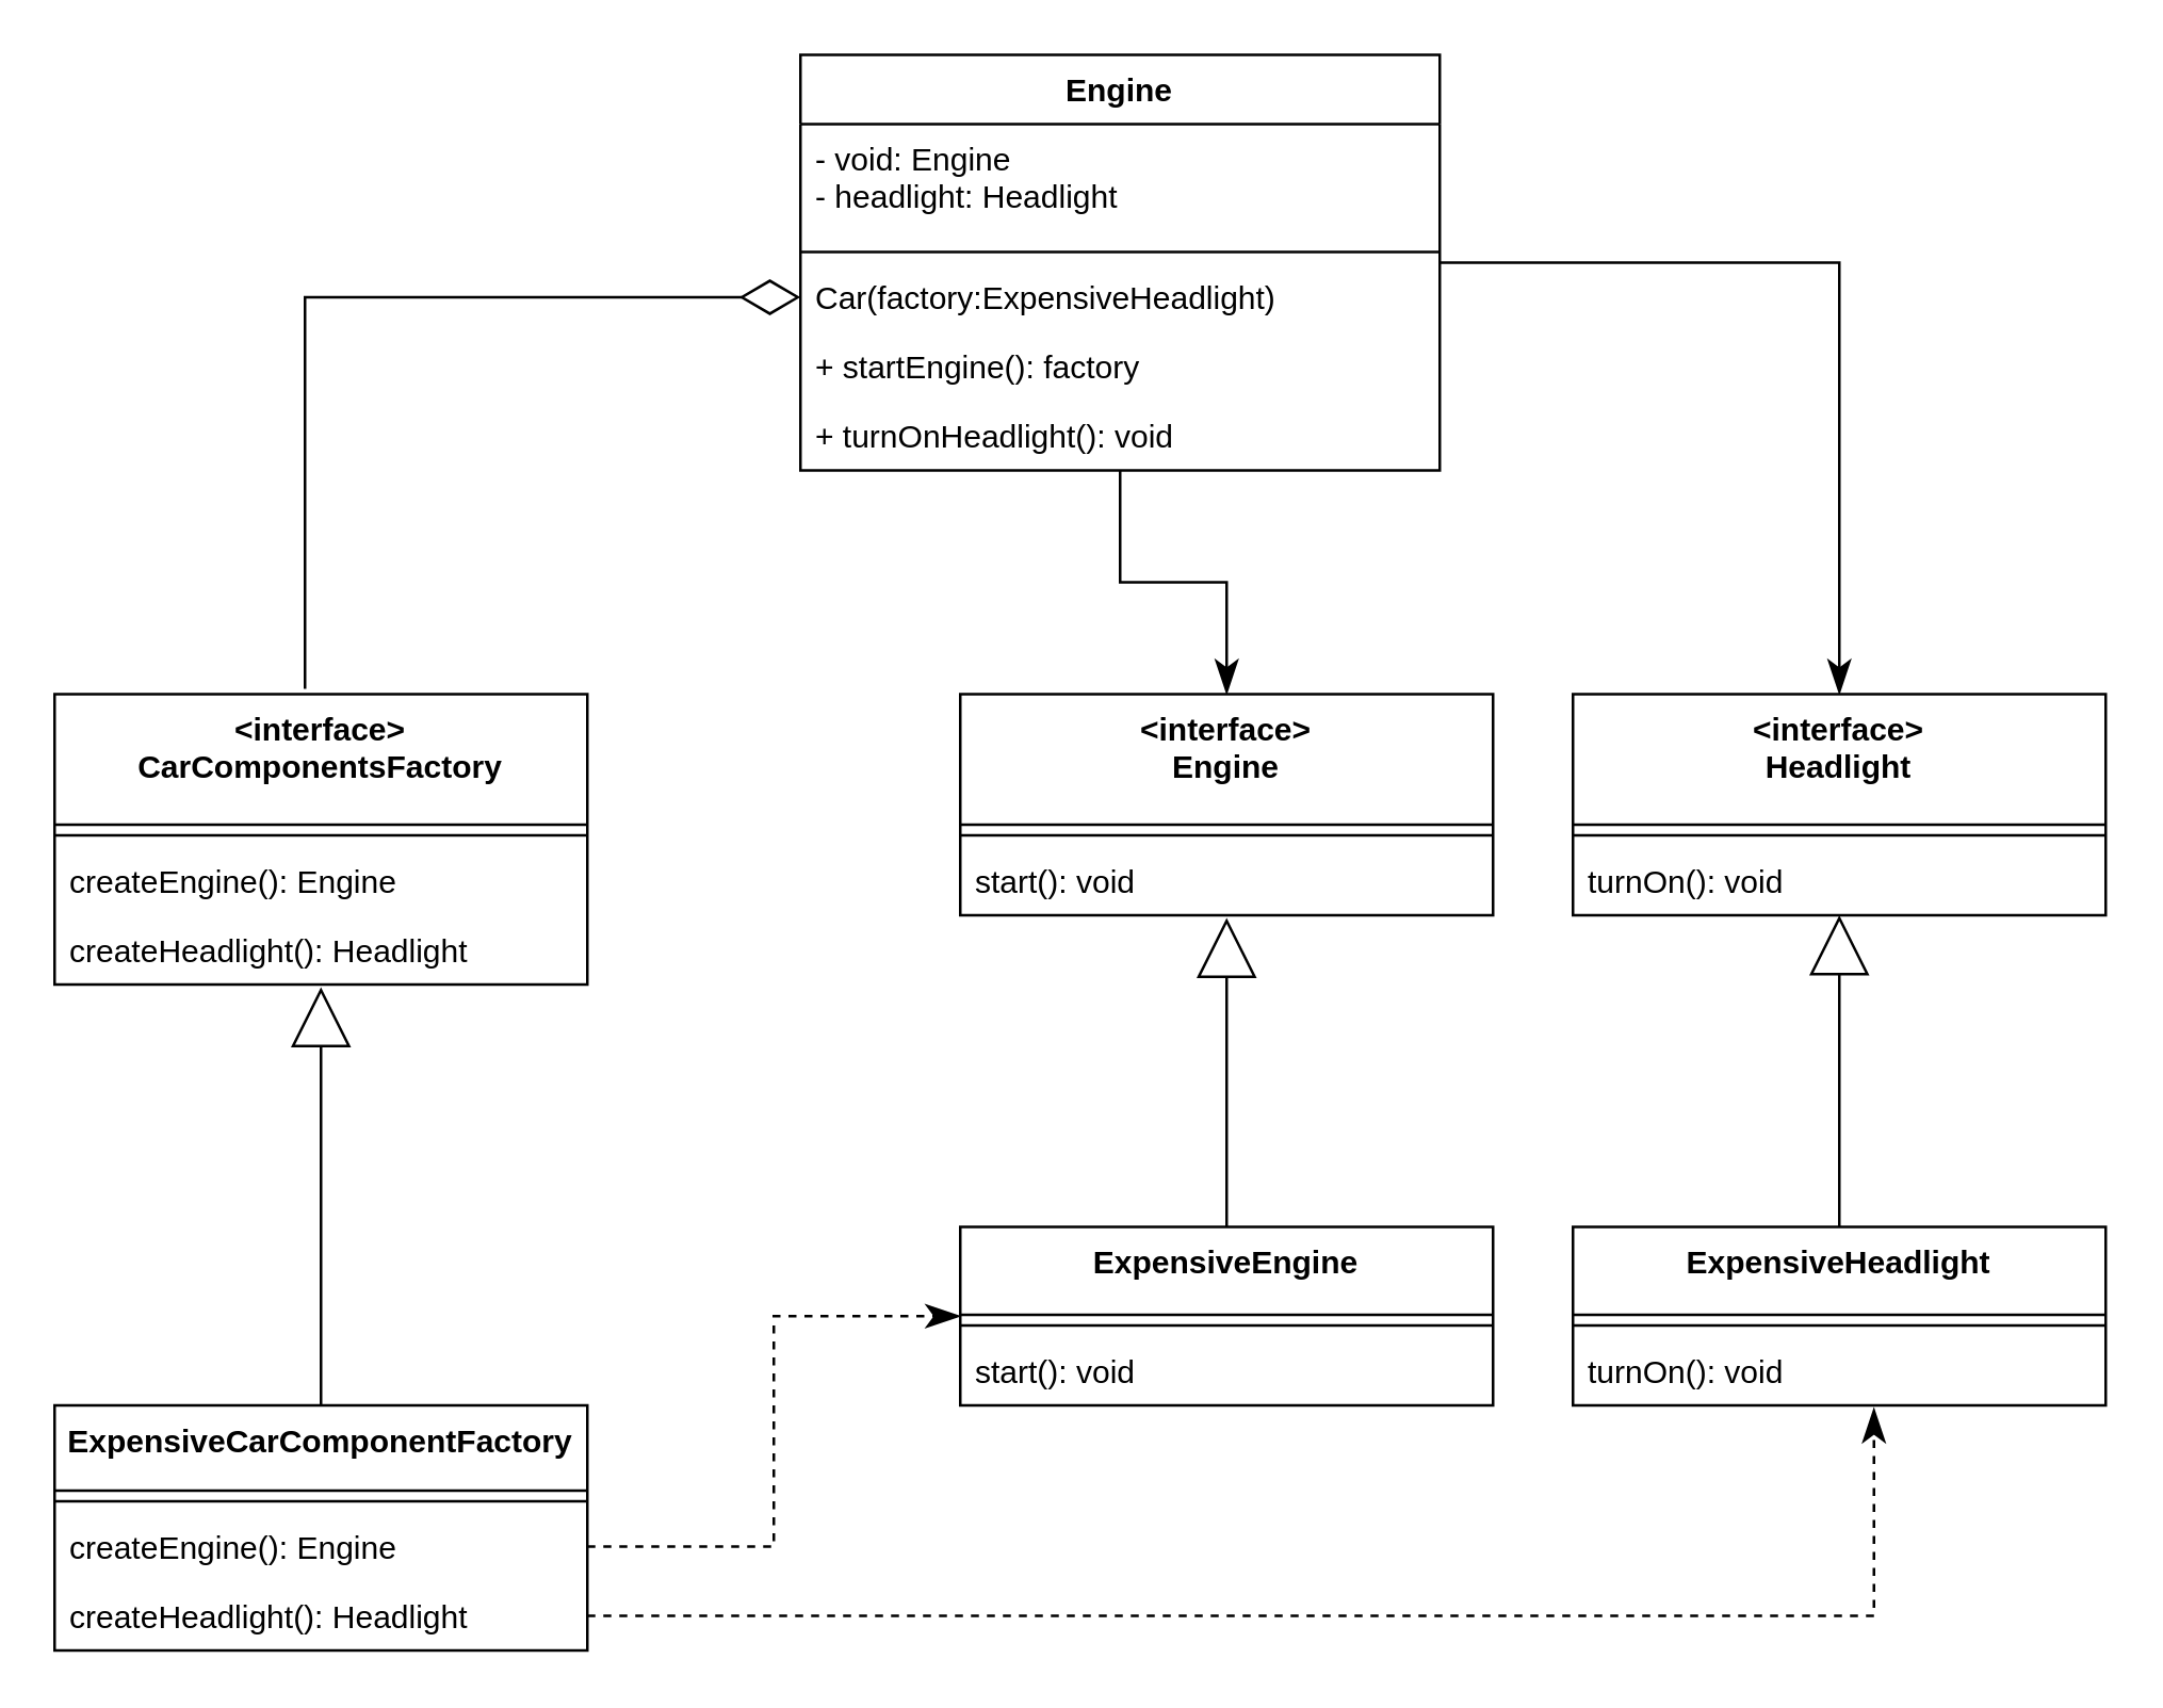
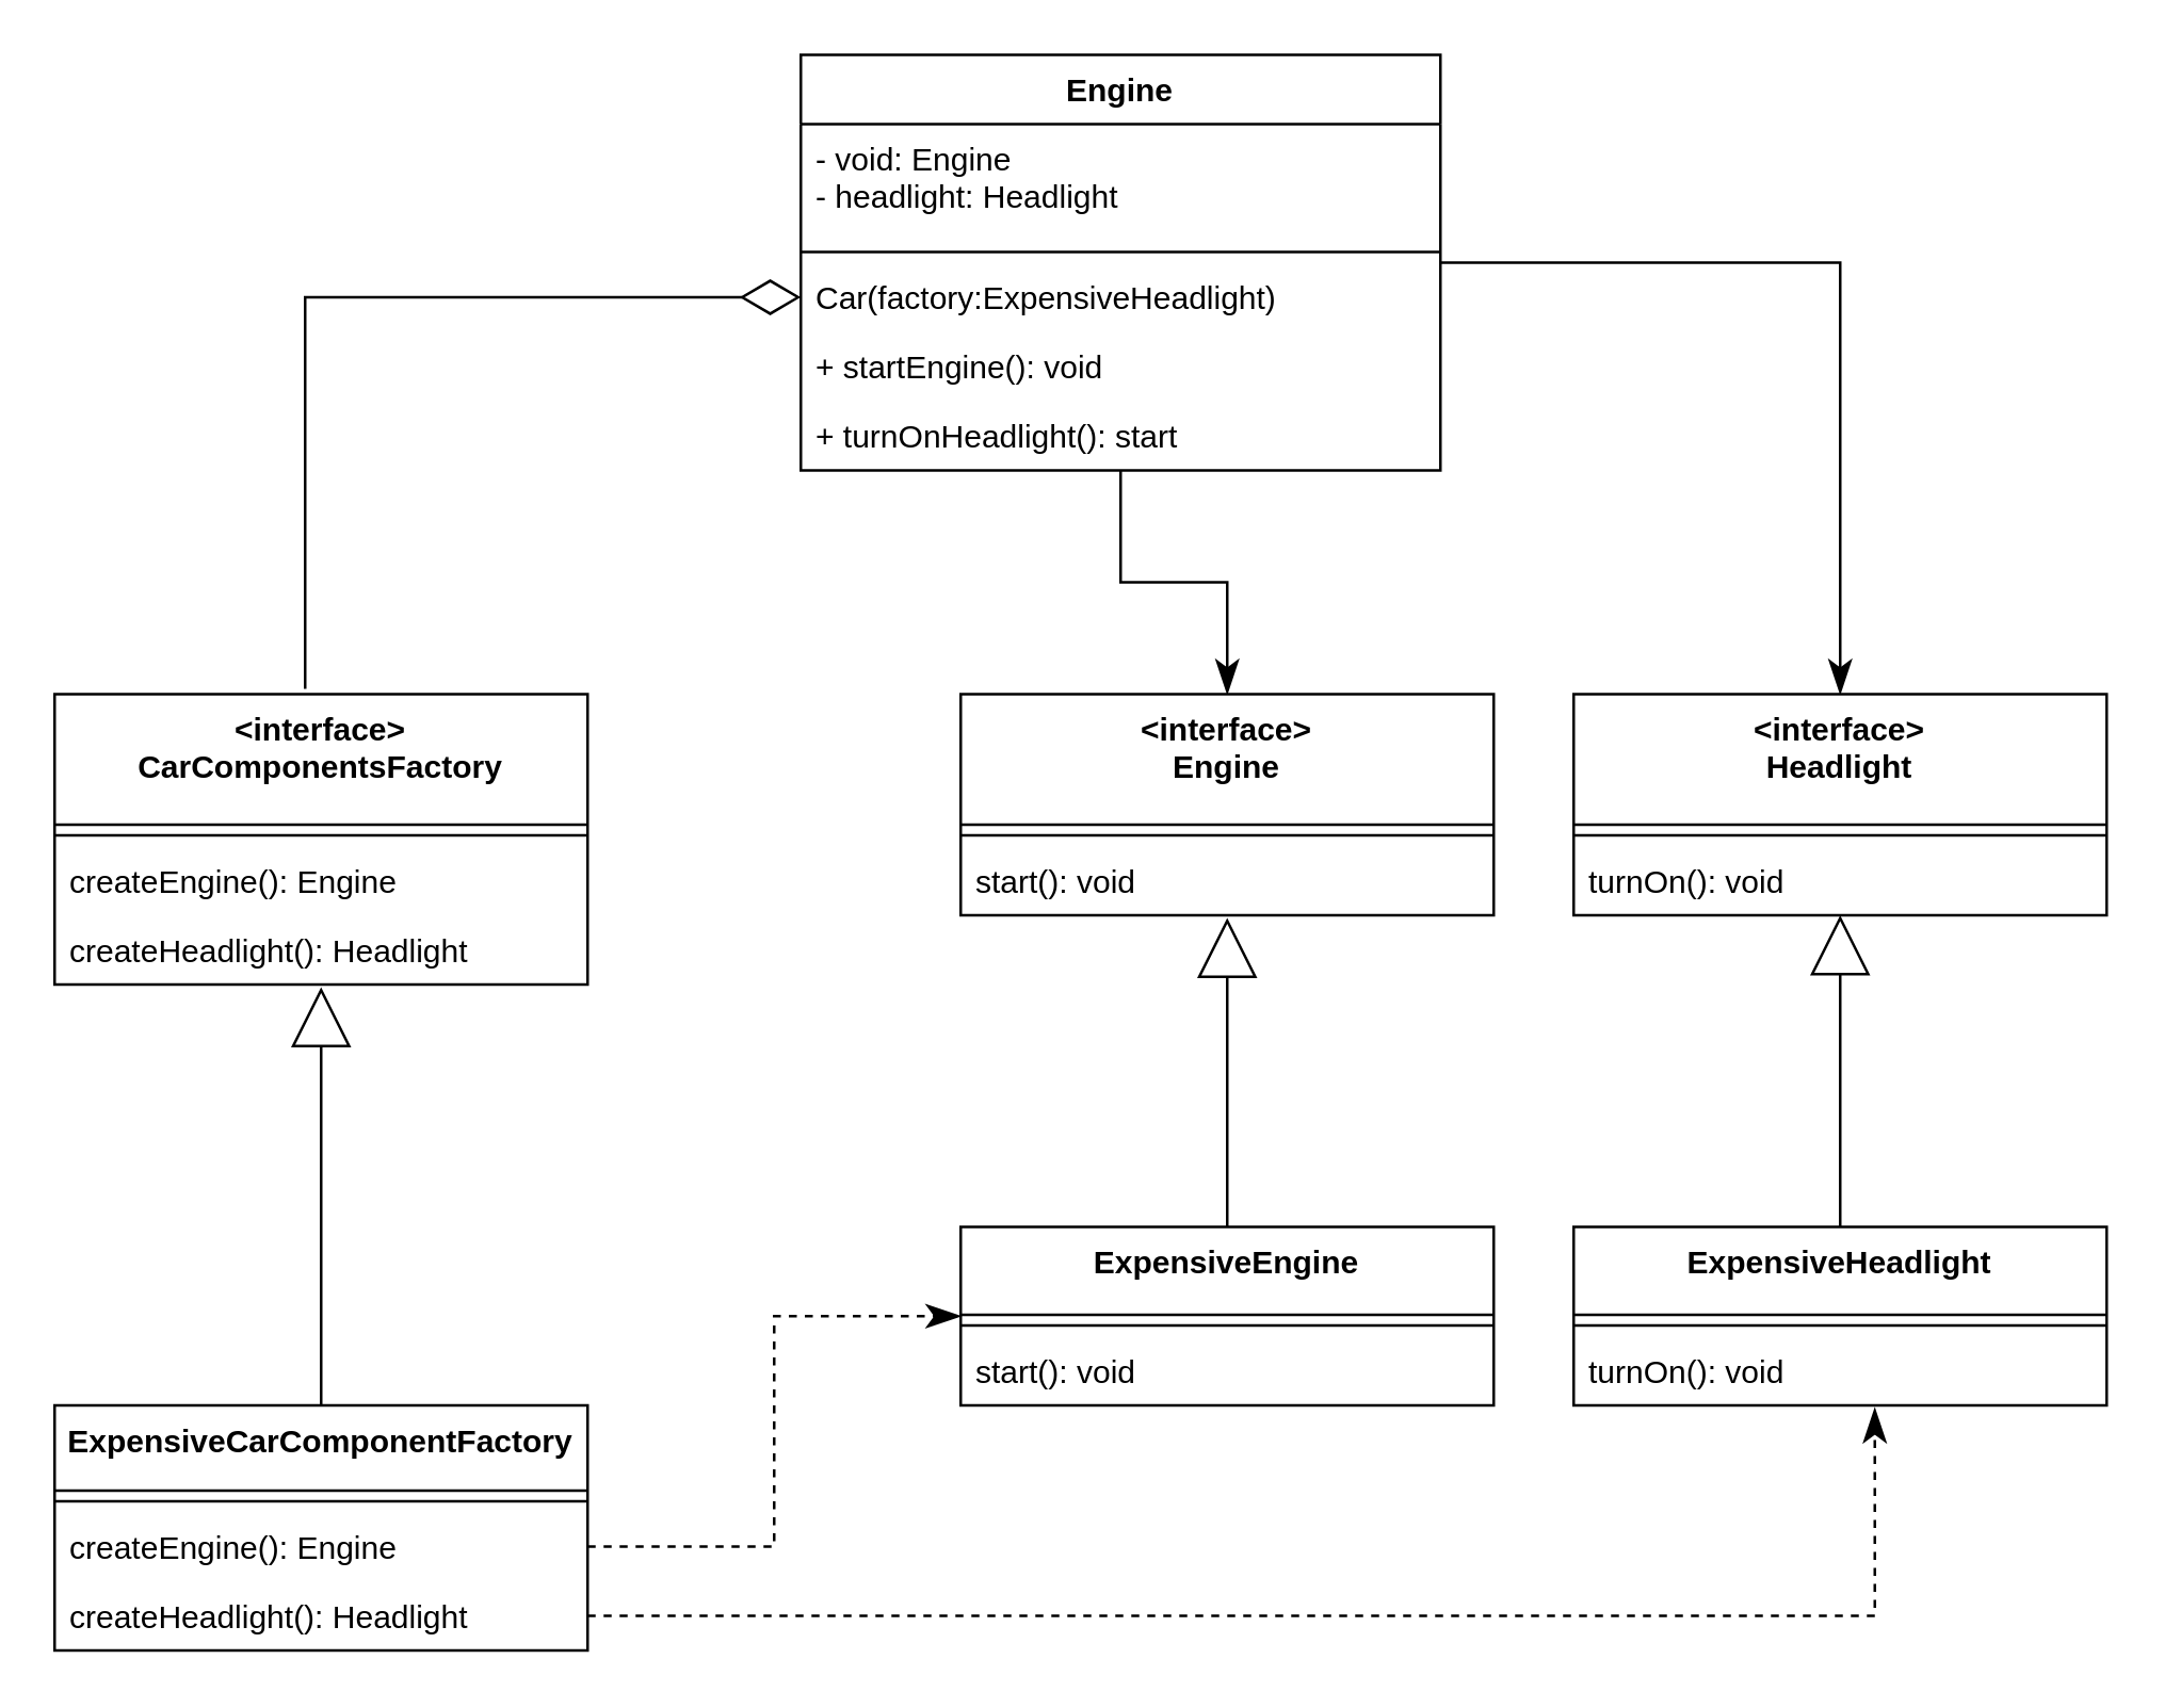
  <mxCell id="0" />
  <mxCell id="1" parent="0" />
  <mxCell id="2" style="edgeStyle=orthogonalEdgeStyle;rounded=0;orthogonalLoop=1;jettySize=auto;html=1;entryX=0.5;entryY=0;entryDx=0;entryDy=0;startArrow=none;startFill=0;startSize=20;endArrow=classicThin;endFill=1;endSize=10;" edge="1" parent="1" source="4" target="14"><mxGeometry relative="1" as="geometry" /></mxCell>
  <mxCell id="3" style="edgeStyle=orthogonalEdgeStyle;rounded=0;orthogonalLoop=1;jettySize=auto;html=1;entryX=0.5;entryY=0;entryDx=0;entryDy=0;startArrow=none;startFill=0;startSize=20;endArrow=classicThin;endFill=1;endSize=10;" edge="1" parent="1" source="4" target="17"><mxGeometry relative="1" as="geometry" /></mxCell>
  <mxCell id="4" value="Engine" style="swimlane;fontStyle=1;align=center;verticalAlign=top;childLayout=stackLayout;horizontal=1;startSize=26;horizontalStack=0;resizeParent=1;resizeParentMax=0;resizeLast=0;collapsible=1;marginBottom=0;" vertex="1" parent="1"><mxGeometry x="300" y="20" width="240" height="156" as="geometry" /></mxCell>
  <mxCell id="5" value="- void: Engine&#10;- headlight: Headlight" style="text;strokeColor=none;fillColor=none;align=left;verticalAlign=top;spacingLeft=4;spacingRight=4;overflow=hidden;rotatable=0;points=[[0,0.5],[1,0.5]];portConstraint=eastwest;" vertex="1" parent="4"><mxGeometry y="26" width="240" height="44" as="geometry" /></mxCell>
  <mxCell id="6" value="" style="line;strokeWidth=1;fillColor=none;align=left;verticalAlign=middle;spacingTop=-1;spacingLeft=3;spacingRight=3;rotatable=0;labelPosition=right;points=[];portConstraint=eastwest;" vertex="1" parent="4"><mxGeometry y="70" width="240" height="8" as="geometry" /></mxCell>
  <mxCell id="7" value="Car(factory:ExpensiveHeadlight)" style="text;strokeColor=none;fillColor=none;align=left;verticalAlign=top;spacingLeft=4;spacingRight=4;overflow=hidden;rotatable=0;points=[[0,0.5],[1,0.5]];portConstraint=eastwest;" vertex="1" parent="4"><mxGeometry y="78" width="240" height="26" as="geometry" /></mxCell>
- <mxCell id="8" value="+ startEngine(): factory" style="text;strokeColor=none;fillColor=none;align=left;verticalAlign=top;spacingLeft=4;spacingRight=4;overflow=hidden;rotatable=0;points=[[0,0.5],[1,0.5]];portConstraint=eastwest;" vertex="1" parent="4"><mxGeometry y="104" width="240" height="26" as="geometry" /></mxCell>
- <mxCell id="9" value="+ turnOnHeadlight(): void" style="text;strokeColor=none;fillColor=none;align=left;verticalAlign=top;spacingLeft=4;spacingRight=4;overflow=hidden;rotatable=0;points=[[0,0.5],[1,0.5]];portConstraint=eastwest;" vertex="1" parent="4"><mxGeometry y="130" width="240" height="26" as="geometry" /></mxCell>
+ <mxCell id="8" value="+ startEngine(): void" style="text;strokeColor=none;fillColor=none;align=left;verticalAlign=top;spacingLeft=4;spacingRight=4;overflow=hidden;rotatable=0;points=[[0,0.5],[1,0.5]];portConstraint=eastwest;" vertex="1" parent="4"><mxGeometry y="104" width="240" height="26" as="geometry" /></mxCell>
+ <mxCell id="9" value="+ turnOnHeadlight(): start" style="text;strokeColor=none;fillColor=none;align=left;verticalAlign=top;spacingLeft=4;spacingRight=4;overflow=hidden;rotatable=0;points=[[0,0.5],[1,0.5]];portConstraint=eastwest;" vertex="1" parent="4"><mxGeometry y="130" width="240" height="26" as="geometry" /></mxCell>
  <mxCell id="10" value="&lt;interface&gt;&#10;CarComponentsFactory" style="swimlane;fontStyle=1;align=center;verticalAlign=top;childLayout=stackLayout;horizontal=1;startSize=49;horizontalStack=0;resizeParent=1;resizeParentMax=0;resizeLast=0;collapsible=1;marginBottom=0;" vertex="1" parent="1"><mxGeometry x="20" y="260" width="200" height="109" as="geometry" /></mxCell>
  <mxCell id="11" value="" style="line;strokeWidth=1;fillColor=none;align=left;verticalAlign=middle;spacingTop=-1;spacingLeft=3;spacingRight=3;rotatable=0;labelPosition=right;points=[];portConstraint=eastwest;" vertex="1" parent="10"><mxGeometry y="49" width="200" height="8" as="geometry" /></mxCell>
  <mxCell id="12" value="createEngine(): Engine" style="text;strokeColor=none;fillColor=none;align=left;verticalAlign=top;spacingLeft=4;spacingRight=4;overflow=hidden;rotatable=0;points=[[0,0.5],[1,0.5]];portConstraint=eastwest;" vertex="1" parent="10"><mxGeometry y="57" width="200" height="26" as="geometry" /></mxCell>
  <mxCell id="13" value="createHeadlight(): Headlight" style="text;strokeColor=none;fillColor=none;align=left;verticalAlign=top;spacingLeft=4;spacingRight=4;overflow=hidden;rotatable=0;points=[[0,0.5],[1,0.5]];portConstraint=eastwest;" vertex="1" parent="10"><mxGeometry y="83" width="200" height="26" as="geometry" /></mxCell>
  <mxCell id="14" value="&lt;interface&gt;&#10;Engine" style="swimlane;fontStyle=1;align=center;verticalAlign=top;childLayout=stackLayout;horizontal=1;startSize=49;horizontalStack=0;resizeParent=1;resizeParentMax=0;resizeLast=0;collapsible=1;marginBottom=0;" vertex="1" parent="1"><mxGeometry x="360" y="260" width="200" height="83" as="geometry" /></mxCell>
  <mxCell id="15" value="" style="line;strokeWidth=1;fillColor=none;align=left;verticalAlign=middle;spacingTop=-1;spacingLeft=3;spacingRight=3;rotatable=0;labelPosition=right;points=[];portConstraint=eastwest;" vertex="1" parent="14"><mxGeometry y="49" width="200" height="8" as="geometry" /></mxCell>
  <mxCell id="16" value="start(): void" style="text;strokeColor=none;fillColor=none;align=left;verticalAlign=top;spacingLeft=4;spacingRight=4;overflow=hidden;rotatable=0;points=[[0,0.5],[1,0.5]];portConstraint=eastwest;" vertex="1" parent="14"><mxGeometry y="57" width="200" height="26" as="geometry" /></mxCell>
  <mxCell id="17" value="&lt;interface&gt;&#10;Headlight" style="swimlane;fontStyle=1;align=center;verticalAlign=top;childLayout=stackLayout;horizontal=1;startSize=49;horizontalStack=0;resizeParent=1;resizeParentMax=0;resizeLast=0;collapsible=1;marginBottom=0;" vertex="1" parent="1"><mxGeometry x="590" y="260" width="200" height="83" as="geometry" /></mxCell>
  <mxCell id="18" value="" style="line;strokeWidth=1;fillColor=none;align=left;verticalAlign=middle;spacingTop=-1;spacingLeft=3;spacingRight=3;rotatable=0;labelPosition=right;points=[];portConstraint=eastwest;" vertex="1" parent="17"><mxGeometry y="49" width="200" height="8" as="geometry" /></mxCell>
  <mxCell id="19" value="turnOn(): void" style="text;strokeColor=none;fillColor=none;align=left;verticalAlign=top;spacingLeft=4;spacingRight=4;overflow=hidden;rotatable=0;points=[[0,0.5],[1,0.5]];portConstraint=eastwest;" vertex="1" parent="17"><mxGeometry y="57" width="200" height="26" as="geometry" /></mxCell>
  <mxCell id="20" style="edgeStyle=orthogonalEdgeStyle;rounded=0;orthogonalLoop=1;jettySize=auto;html=1;entryX=0.5;entryY=1.038;entryDx=0;entryDy=0;entryPerimeter=0;endArrow=block;endFill=0;endSize=20;" edge="1" parent="1" source="21" target="13"><mxGeometry relative="1" as="geometry"><mxPoint x="120" y="380" as="targetPoint" /></mxGeometry></mxCell>
  <mxCell id="21" value="ExpensiveCarComponentFactory" style="swimlane;fontStyle=1;align=center;verticalAlign=top;childLayout=stackLayout;horizontal=1;startSize=32;horizontalStack=0;resizeParent=1;resizeParentMax=0;resizeLast=0;collapsible=1;marginBottom=0;" vertex="1" parent="1"><mxGeometry x="20" y="527" width="200" height="92" as="geometry" /></mxCell>
  <mxCell id="22" value="" style="line;strokeWidth=1;fillColor=none;align=left;verticalAlign=middle;spacingTop=-1;spacingLeft=3;spacingRight=3;rotatable=0;labelPosition=right;points=[];portConstraint=eastwest;" vertex="1" parent="21"><mxGeometry y="32" width="200" height="8" as="geometry" /></mxCell>
  <mxCell id="23" value="createEngine(): Engine" style="text;strokeColor=none;fillColor=none;align=left;verticalAlign=top;spacingLeft=4;spacingRight=4;overflow=hidden;rotatable=0;points=[[0,0.5],[1,0.5]];portConstraint=eastwest;" vertex="1" parent="21"><mxGeometry y="40" width="200" height="26" as="geometry" /></mxCell>
  <mxCell id="24" value="createHeadlight(): Headlight" style="text;strokeColor=none;fillColor=none;align=left;verticalAlign=top;spacingLeft=4;spacingRight=4;overflow=hidden;rotatable=0;points=[[0,0.5],[1,0.5]];portConstraint=eastwest;" vertex="1" parent="21"><mxGeometry y="66" width="200" height="26" as="geometry" /></mxCell>
  <mxCell id="25" style="edgeStyle=orthogonalEdgeStyle;rounded=0;orthogonalLoop=1;jettySize=auto;html=1;entryX=0.5;entryY=1.038;entryDx=0;entryDy=0;entryPerimeter=0;endArrow=block;endFill=0;endSize=20;" edge="1" parent="1" source="26" target="16"><mxGeometry relative="1" as="geometry" /></mxCell>
  <mxCell id="26" value="ExpensiveEngine" style="swimlane;fontStyle=1;align=center;verticalAlign=top;childLayout=stackLayout;horizontal=1;startSize=33;horizontalStack=0;resizeParent=1;resizeParentMax=0;resizeLast=0;collapsible=1;marginBottom=0;" vertex="1" parent="1"><mxGeometry x="360" y="460" width="200" height="67" as="geometry" /></mxCell>
  <mxCell id="27" value="" style="line;strokeWidth=1;fillColor=none;align=left;verticalAlign=middle;spacingTop=-1;spacingLeft=3;spacingRight=3;rotatable=0;labelPosition=right;points=[];portConstraint=eastwest;" vertex="1" parent="26"><mxGeometry y="33" width="200" height="8" as="geometry" /></mxCell>
  <mxCell id="28" value="start(): void" style="text;strokeColor=none;fillColor=none;align=left;verticalAlign=top;spacingLeft=4;spacingRight=4;overflow=hidden;rotatable=0;points=[[0,0.5],[1,0.5]];portConstraint=eastwest;" vertex="1" parent="26"><mxGeometry y="41" width="200" height="26" as="geometry" /></mxCell>
  <mxCell id="29" style="edgeStyle=orthogonalEdgeStyle;rounded=0;orthogonalLoop=1;jettySize=auto;html=1;endArrow=block;endFill=0;endSize=20;entryX=0.5;entryY=1;entryDx=0;entryDy=0;entryPerimeter=0;" edge="1" parent="1" source="30" target="19"><mxGeometry relative="1" as="geometry"><mxPoint x="690" y="350" as="targetPoint" /></mxGeometry></mxCell>
  <mxCell id="30" value="ExpensiveHeadlight" style="swimlane;fontStyle=1;align=center;verticalAlign=top;childLayout=stackLayout;horizontal=1;startSize=33;horizontalStack=0;resizeParent=1;resizeParentMax=0;resizeLast=0;collapsible=1;marginBottom=0;" vertex="1" parent="1"><mxGeometry x="590" y="460" width="200" height="67" as="geometry" /></mxCell>
  <mxCell id="31" value="" style="line;strokeWidth=1;fillColor=none;align=left;verticalAlign=middle;spacingTop=-1;spacingLeft=3;spacingRight=3;rotatable=0;labelPosition=right;points=[];portConstraint=eastwest;" vertex="1" parent="30"><mxGeometry y="33" width="200" height="8" as="geometry" /></mxCell>
  <mxCell id="32" value="turnOn(): void" style="text;strokeColor=none;fillColor=none;align=left;verticalAlign=top;spacingLeft=4;spacingRight=4;overflow=hidden;rotatable=0;points=[[0,0.5],[1,0.5]];portConstraint=eastwest;" vertex="1" parent="30"><mxGeometry y="41" width="200" height="26" as="geometry" /></mxCell>
  <mxCell id="33" style="edgeStyle=orthogonalEdgeStyle;rounded=0;orthogonalLoop=1;jettySize=auto;html=1;entryX=0.47;entryY=-0.018;entryDx=0;entryDy=0;entryPerimeter=0;endArrow=none;endFill=0;endSize=20;startArrow=diamondThin;startFill=0;startSize=20;" edge="1" parent="1" source="7" target="10"><mxGeometry relative="1" as="geometry" /></mxCell>
  <mxCell id="34" style="edgeStyle=orthogonalEdgeStyle;rounded=0;orthogonalLoop=1;jettySize=auto;html=1;startArrow=none;startFill=0;startSize=20;endArrow=classicThin;endFill=1;endSize=10;entryX=0;entryY=0.5;entryDx=0;entryDy=0;dashed=1;" edge="1" parent="1" source="23" target="26"><mxGeometry relative="1" as="geometry"><mxPoint x="350" y="513" as="targetPoint" /></mxGeometry></mxCell>
  <mxCell id="35" style="edgeStyle=orthogonalEdgeStyle;rounded=0;orthogonalLoop=1;jettySize=auto;html=1;entryX=0.565;entryY=1.038;entryDx=0;entryDy=0;entryPerimeter=0;dashed=1;startArrow=none;startFill=0;startSize=20;endArrow=classicThin;endFill=1;endSize=10;" edge="1" parent="1" source="24" target="32"><mxGeometry relative="1" as="geometry" /></mxCell>
